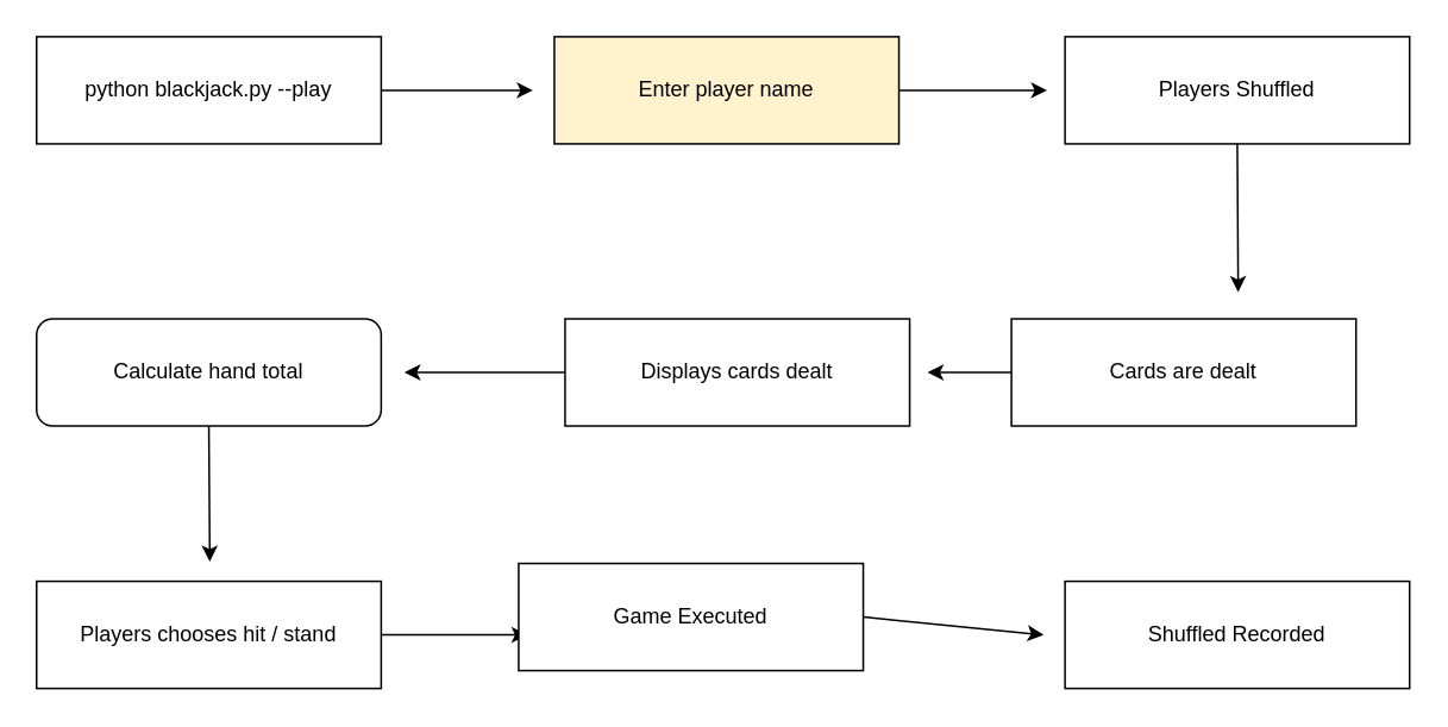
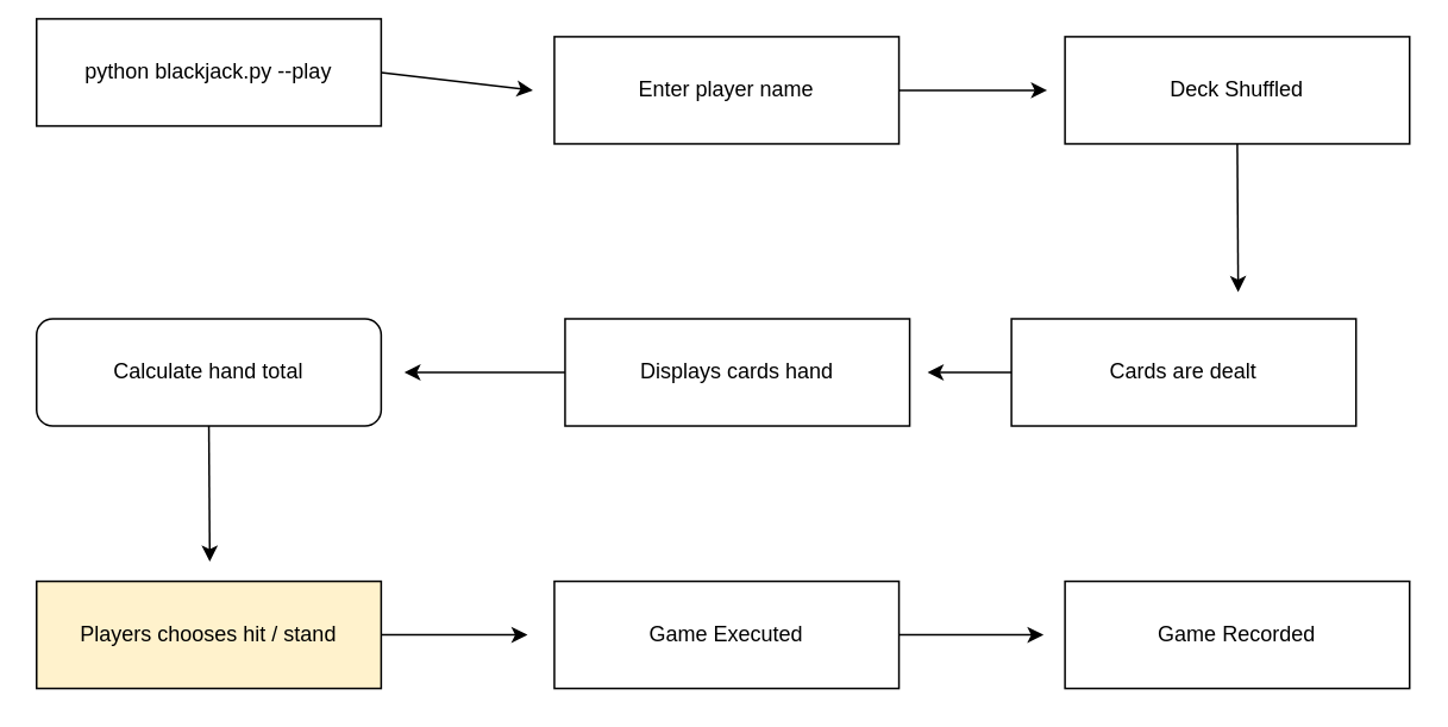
  <mxCell id="0" />
  <mxCell id="1" parent="0" />
  <mxCell id="2" style="edgeStyle=none;html=1;exitX=1;exitY=0.5;exitDx=0;exitDy=0;" parent="1" source="3" edge="1"><mxGeometry relative="1" as="geometry"><mxPoint x="298" y="50" as="targetPoint" /></mxGeometry></mxCell>
- <mxCell id="3" value="python blackjack.py --play" style="whiteSpace=wrap;html=1;" parent="1" vertex="1"><mxGeometry x="20" y="20" width="193" height="60" as="geometry" /></mxCell>
+ <mxCell id="3" value="python blackjack.py --play" style="whiteSpace=wrap;html=1;" parent="1" vertex="1"><mxGeometry x="20" y="10" width="193" height="60" as="geometry" /></mxCell>
  <mxCell id="4" style="edgeStyle=none;html=1;exitX=1;exitY=0.5;exitDx=0;exitDy=0;" parent="1" source="5" edge="1"><mxGeometry relative="1" as="geometry"><mxPoint x="586" y="50" as="targetPoint" /></mxGeometry></mxCell>
- <mxCell id="5" value="Enter player name" style="whiteSpace=wrap;html=1;fillColor=#fff2cc;" parent="1" vertex="1"><mxGeometry x="310" y="20" width="193" height="60" as="geometry" /></mxCell>
+ <mxCell id="5" value="Enter player name" style="whiteSpace=wrap;html=1;" parent="1" vertex="1"><mxGeometry x="310" y="20" width="193" height="60" as="geometry" /></mxCell>
  <mxCell id="6" style="edgeStyle=none;html=1;exitX=0.5;exitY=1;exitDx=0;exitDy=0;" parent="1" source="7" edge="1"><mxGeometry relative="1" as="geometry"><mxPoint x="693" y="163" as="targetPoint" /></mxGeometry></mxCell>
- <mxCell id="7" value="Players Shuffled" style="whiteSpace=wrap;html=1;" parent="1" vertex="1"><mxGeometry x="596" y="20" width="193" height="60" as="geometry" /></mxCell>
+ <mxCell id="7" value="Deck Shuffled" style="whiteSpace=wrap;html=1;" parent="1" vertex="1"><mxGeometry x="596" y="20" width="193" height="60" as="geometry" /></mxCell>
  <mxCell id="8" style="edgeStyle=none;html=1;exitX=0;exitY=0.5;exitDx=0;exitDy=0;" parent="1" source="9" edge="1"><mxGeometry relative="1" as="geometry"><mxPoint x="519" y="208" as="targetPoint" /></mxGeometry></mxCell>
  <mxCell id="9" value="Cards are dealt" style="whiteSpace=wrap;html=1;" parent="1" vertex="1"><mxGeometry x="566" y="178" width="193" height="60" as="geometry" /></mxCell>
  <mxCell id="10" style="edgeStyle=none;html=1;exitX=0;exitY=0.5;exitDx=0;exitDy=0;" parent="1" source="11" edge="1"><mxGeometry relative="1" as="geometry"><mxPoint x="226" y="208" as="targetPoint" /></mxGeometry></mxCell>
- <mxCell id="11" value="Displays cards dealt" style="whiteSpace=wrap;html=1;" parent="1" vertex="1"><mxGeometry x="316" y="178" width="193" height="60" as="geometry" /></mxCell>
+ <mxCell id="11" value="Displays cards hand" style="whiteSpace=wrap;html=1;" parent="1" vertex="1"><mxGeometry x="316" y="178" width="193" height="60" as="geometry" /></mxCell>
  <mxCell id="12" style="edgeStyle=none;html=1;exitX=0.5;exitY=1;exitDx=0;exitDy=0;" parent="1" source="13" edge="1"><mxGeometry relative="1" as="geometry"><mxPoint x="117" y="314" as="targetPoint" /></mxGeometry></mxCell>
  <mxCell id="13" value="Calculate hand total" style="whiteSpace=wrap;html=1;rounded=1;" parent="1" vertex="1"><mxGeometry x="20" y="178" width="193" height="60" as="geometry" /></mxCell>
  <mxCell id="14" style="edgeStyle=none;html=1;exitX=1;exitY=0.5;exitDx=0;exitDy=0;" parent="1" source="15" edge="1"><mxGeometry relative="1" as="geometry"><mxPoint x="295" y="355" as="targetPoint" /></mxGeometry></mxCell>
- <mxCell id="15" value="Players chooses hit / stand" style="whiteSpace=wrap;html=1;" parent="1" vertex="1"><mxGeometry x="20" y="325" width="193" height="60" as="geometry" /></mxCell>
+ <mxCell id="15" value="Players chooses hit / stand" style="whiteSpace=wrap;html=1;fillColor=#fff2cc;" parent="1" vertex="1"><mxGeometry x="20" y="325" width="193" height="60" as="geometry" /></mxCell>
  <mxCell id="16" style="edgeStyle=none;html=1;exitX=1;exitY=0.5;exitDx=0;exitDy=0;" parent="1" source="17" edge="1"><mxGeometry relative="1" as="geometry"><mxPoint x="584" y="355" as="targetPoint" /></mxGeometry></mxCell>
- <mxCell id="17" value="Game Executed" style="whiteSpace=wrap;html=1;" parent="1" vertex="1"><mxGeometry x="290" y="315" width="193" height="60" as="geometry" /></mxCell>
- <mxCell id="18" value="Shuffled Recorded" style="whiteSpace=wrap;html=1;" parent="1" vertex="1"><mxGeometry x="596" y="325" width="193" height="60" as="geometry" /></mxCell>
+ <mxCell id="17" value="Game Executed" style="whiteSpace=wrap;html=1;" parent="1" vertex="1"><mxGeometry x="310" y="325" width="193" height="60" as="geometry" /></mxCell>
+ <mxCell id="18" value="Game Recorded" style="whiteSpace=wrap;html=1;" parent="1" vertex="1"><mxGeometry x="596" y="325" width="193" height="60" as="geometry" /></mxCell>
